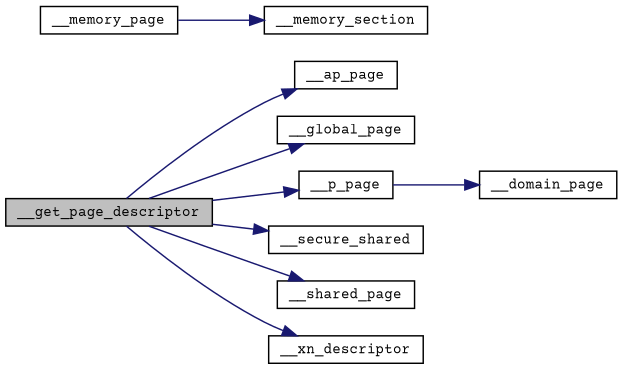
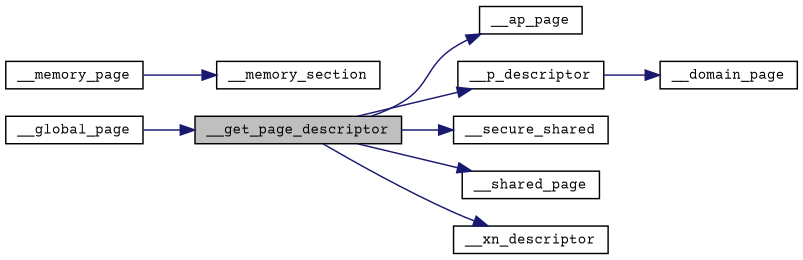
  digraph {
    fontname="Courier Prime"
    rankdir=LR
    node [color=black fillcolor=white fontname="Courier Prime" fontsize=10 shape=record style=filled]
    edge [color=midnightblue fontname="Courier Prime" fontsize=10 labelfontname=Helvetica labelfontsize=10 style=solid]
    n1 [fillcolor=grey75 fontcolor=black height=0.2 label=__get_page_descriptor width=0.4]
    n2 [height=0.2 label=__ap_page width=0.4]
    n3 [height=0.2 label=__global_page width=0.4]
-   n4 [height=0.2 label=__p_page width=0.4]
+   n4 [height=0.2 label=__p_descriptor width=0.4]
    n5 [height=0.2 label=__secure_shared width=0.4]
    n6 [height=0.2 label=__shared_page width=0.4]
    n7 [height=0.2 label=__xn_descriptor width=0.4]
    n8 [height=0.2 label=__domain_page width=0.4]
    n9 [height=0.2 label=__memory_page width=0.4]
    n10 [height=0.2 label=__memory_section width=0.4]
    n1 -> n2
-   n1 -> n3
+   n3 -> n1
    n1 -> n4
    n1 -> n5
    n1 -> n6
    n1 -> n7
    n4 -> n8
    n9 -> n10
  }
